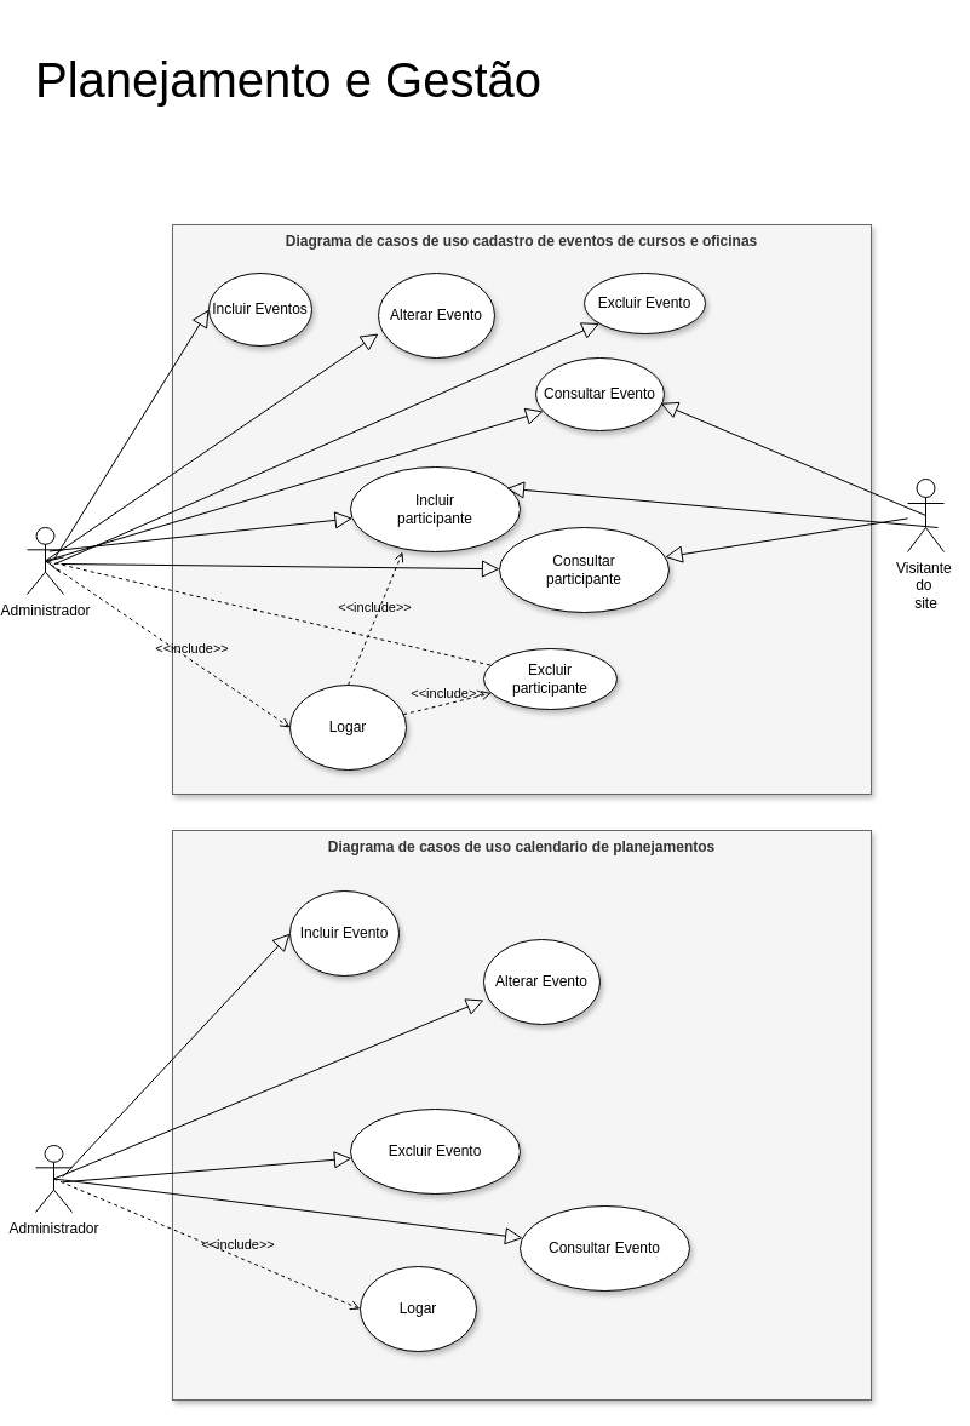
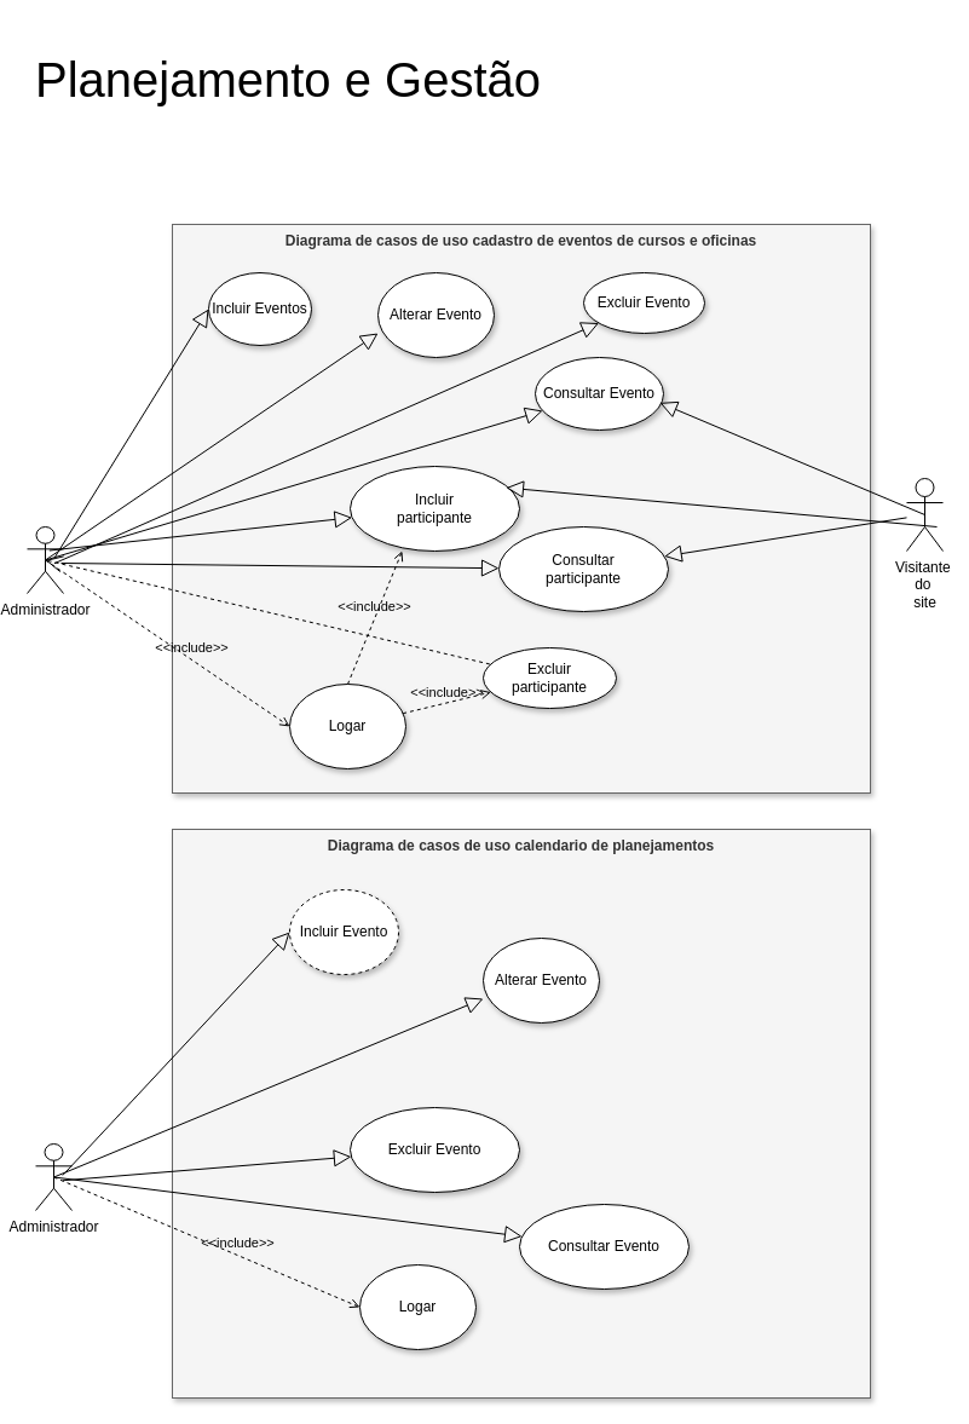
  <mxCell id="0" />
  <mxCell id="1" parent="0" />
  <mxCell id="2" value="Planejamento e Gestão" style="text;html=1;strokeColor=none;fillColor=none;align=left;verticalAlign=middle;whiteSpace=wrap;rounded=0;fontSize=40;" parent="1" vertex="1"><mxGeometry x="25" y="20" width="430" height="90" as="geometry" /></mxCell>
  <mxCell id="3" value="Diagrama de casos de uso calendario de planejamentos" style="shape=rect;html=1;verticalAlign=top;fontStyle=1;whiteSpace=wrap;align=center;fillColor=#f5f5f5;fontColor=#333333;strokeColor=#666666;shadow=1;" parent="1" vertex="1"><mxGeometry x="140" y="685" width="577" height="470" as="geometry" /></mxCell>
- <mxCell id="4" value="Incluir Evento" style="ellipse;whiteSpace=wrap;html=1;shadow=1;" parent="1" vertex="1"><mxGeometry x="237" y="735" width="90" height="70" as="geometry" /></mxCell>
+ <mxCell id="4" value="Incluir Evento" style="ellipse;whiteSpace=wrap;html=1;shadow=1;dashed=1;" parent="1" vertex="1"><mxGeometry x="237" y="735" width="90" height="70" as="geometry" /></mxCell>
  <mxCell id="5" value="Administrador" style="shape=umlActor;html=1;verticalLabelPosition=bottom;verticalAlign=top;align=center;" parent="1" vertex="1"><mxGeometry x="27" y="945" width="30" height="55" as="geometry" /></mxCell>
  <mxCell id="6" value="" style="edgeStyle=none;html=1;endArrow=block;endFill=0;endSize=12;verticalAlign=bottom;rounded=0;entryX=0;entryY=0.5;entryDx=0;entryDy=0;exitX=0.744;exitY=0.472;exitDx=0;exitDy=0;exitPerimeter=0;" parent="1" source="5" target="4" edge="1"><mxGeometry width="160" relative="1" as="geometry"><mxPoint x="107" y="850" as="sourcePoint" /><mxPoint x="267" y="850" as="targetPoint" /></mxGeometry></mxCell>
  <mxCell id="7" value="Alterar Evento" style="ellipse;whiteSpace=wrap;html=1;shadow=1;" parent="1" vertex="1"><mxGeometry x="397" y="775" width="96" height="70" as="geometry" /></mxCell>
  <mxCell id="8" value="Excluir Evento" style="ellipse;whiteSpace=wrap;html=1;shadow=1;" parent="1" vertex="1"><mxGeometry x="287" y="915" width="140" height="70" as="geometry" /></mxCell>
  <mxCell id="9" value="" style="edgeStyle=none;html=1;endArrow=block;endFill=0;endSize=12;verticalAlign=bottom;rounded=0;entryX=0;entryY=0.714;entryDx=0;entryDy=0;entryPerimeter=0;exitX=0.5;exitY=0.5;exitDx=0;exitDy=0;exitPerimeter=0;" parent="1" source="5" target="7" edge="1"><mxGeometry width="160" relative="1" as="geometry"><mxPoint x="117" y="929.5" as="sourcePoint" /><mxPoint x="277" y="929.5" as="targetPoint" /></mxGeometry></mxCell>
  <mxCell id="10" value="" style="edgeStyle=none;html=1;endArrow=block;endFill=0;endSize=12;verticalAlign=bottom;rounded=0;exitX=0.744;exitY=0.55;exitDx=0;exitDy=0;exitPerimeter=0;" parent="1" source="5" target="8" edge="1"><mxGeometry width="160" relative="1" as="geometry"><mxPoint x="127" y="999.5" as="sourcePoint" /><mxPoint x="347" y="960" as="targetPoint" /></mxGeometry></mxCell>
  <mxCell id="11" value="Consultar Evento" style="ellipse;whiteSpace=wrap;html=1;shadow=1;" parent="1" vertex="1"><mxGeometry x="427" y="995" width="140" height="70" as="geometry" /></mxCell>
  <mxCell id="12" value="" style="edgeStyle=none;html=1;endArrow=block;endFill=0;endSize=12;verticalAlign=bottom;rounded=0;exitX=0.5;exitY=0.5;exitDx=0;exitDy=0;exitPerimeter=0;" parent="1" source="5" target="11" edge="1"><mxGeometry width="160" relative="1" as="geometry"><mxPoint x="67" y="940" as="sourcePoint" /><mxPoint x="387" y="955" as="targetPoint" /></mxGeometry></mxCell>
  <mxCell id="13" value="Logar" style="ellipse;whiteSpace=wrap;html=1;shadow=1;" parent="1" vertex="1"><mxGeometry x="295" y="1045" width="96" height="70" as="geometry" /></mxCell>
  <mxCell id="14" value="&amp;lt;&amp;lt;include&amp;gt;&amp;gt;" style="edgeStyle=none;html=1;endArrow=open;verticalAlign=bottom;dashed=1;labelBackgroundColor=none;rounded=0;exitX=0.5;exitY=0.5;exitDx=0;exitDy=0;exitPerimeter=0;entryX=0;entryY=0.5;entryDx=0;entryDy=0;" parent="1" source="5" target="13" edge="1"><mxGeometry x="0.191" y="2" width="160" relative="1" as="geometry"><mxPoint x="117" y="1090" as="sourcePoint" /><mxPoint x="277" y="1090" as="targetPoint" /><mxPoint y="1" as="offset" /></mxGeometry></mxCell>
  <mxCell id="15" value="Diagrama de casos de uso cadastro de eventos de cursos e oficinas" style="shape=rect;html=1;verticalAlign=top;fontStyle=1;whiteSpace=wrap;align=center;fillColor=#f5f5f5;fontColor=#333333;strokeColor=#666666;shadow=1;" parent="1" vertex="1"><mxGeometry x="140" y="185" width="577" height="470" as="geometry" /></mxCell>
  <mxCell id="16" value="Incluir Eventos" style="ellipse;whiteSpace=wrap;html=1;shadow=1;" parent="1" vertex="1"><mxGeometry x="170" y="225" width="85" height="60" as="geometry" /></mxCell>
  <mxCell id="17" value="Administrador" style="shape=umlActor;html=1;verticalLabelPosition=bottom;verticalAlign=top;align=center;" parent="1" vertex="1"><mxGeometry x="20" y="435" width="30" height="55" as="geometry" /></mxCell>
  <mxCell id="18" value="" style="edgeStyle=none;html=1;endArrow=block;endFill=0;endSize=12;verticalAlign=bottom;rounded=0;entryX=0;entryY=0.5;entryDx=0;entryDy=0;exitX=0.744;exitY=0.472;exitDx=0;exitDy=0;exitPerimeter=0;" parent="1" source="17" target="16" edge="1"><mxGeometry width="160" relative="1" as="geometry"><mxPoint x="107" y="350" as="sourcePoint" /><mxPoint x="267" y="350" as="targetPoint" /></mxGeometry></mxCell>
  <mxCell id="19" value="Excluir Evento" style="ellipse;whiteSpace=wrap;html=1;shadow=1;" parent="1" vertex="1"><mxGeometry x="480" y="225" width="100" height="50" as="geometry" /></mxCell>
  <mxCell id="20" value="" style="edgeStyle=none;html=1;endArrow=block;endFill=0;endSize=12;verticalAlign=bottom;rounded=0;entryX=0;entryY=0.714;entryDx=0;entryDy=0;entryPerimeter=0;exitX=0.5;exitY=0.5;exitDx=0;exitDy=0;exitPerimeter=0;" parent="1" source="17" target="28" edge="1"><mxGeometry width="160" relative="1" as="geometry"><mxPoint x="117" y="429.5" as="sourcePoint" /><mxPoint x="277" y="429.5" as="targetPoint" /></mxGeometry></mxCell>
  <mxCell id="21" value="" style="edgeStyle=none;html=1;endArrow=block;endFill=0;endSize=12;verticalAlign=bottom;rounded=0;exitX=0.744;exitY=0.55;exitDx=0;exitDy=0;exitPerimeter=0;" parent="1" source="17" target="19" edge="1"><mxGeometry width="160" relative="1" as="geometry"><mxPoint x="127" y="499.5" as="sourcePoint" /><mxPoint x="347" y="460" as="targetPoint" /></mxGeometry></mxCell>
  <mxCell id="22" value="Consultar Evento" style="ellipse;whiteSpace=wrap;html=1;shadow=1;" parent="1" vertex="1"><mxGeometry x="440" y="295" width="106" height="60" as="geometry" /></mxCell>
  <mxCell id="23" value="" style="edgeStyle=none;html=1;endArrow=block;endFill=0;endSize=12;verticalAlign=bottom;rounded=0;exitX=0.5;exitY=0.5;exitDx=0;exitDy=0;exitPerimeter=0;" parent="1" source="17" target="22" edge="1"><mxGeometry width="160" relative="1" as="geometry"><mxPoint x="67" y="440" as="sourcePoint" /><mxPoint x="387" y="455" as="targetPoint" /></mxGeometry></mxCell>
  <mxCell id="24" value="Logar" style="ellipse;whiteSpace=wrap;html=1;shadow=1;" parent="1" vertex="1"><mxGeometry x="237" y="565" width="96" height="70" as="geometry" /></mxCell>
  <mxCell id="25" value="&amp;lt;&amp;lt;include&amp;gt;&amp;gt;" style="edgeStyle=none;html=1;endArrow=open;verticalAlign=bottom;dashed=1;labelBackgroundColor=none;rounded=0;exitX=0.5;exitY=0.5;exitDx=0;exitDy=0;exitPerimeter=0;entryX=0;entryY=0.5;entryDx=0;entryDy=0;" parent="1" source="17" target="24" edge="1"><mxGeometry x="0.191" y="1" width="160" relative="1" as="geometry"><mxPoint x="117" y="590" as="sourcePoint" /><mxPoint x="277" y="590" as="targetPoint" /><mxPoint as="offset" /></mxGeometry></mxCell>
  <mxCell id="26" value="Visitante&amp;nbsp;&lt;br&gt;do&amp;nbsp;&lt;br&gt;site" style="shape=umlActor;verticalLabelPosition=bottom;verticalAlign=top;html=1;outlineConnect=0;" parent="1" vertex="1"><mxGeometry x="747" y="395" width="30" height="60" as="geometry" /></mxCell>
  <mxCell id="27" value="" style="edgeStyle=none;html=1;endArrow=block;endFill=0;endSize=12;verticalAlign=bottom;rounded=0;entryX=0.971;entryY=0.623;entryDx=0;entryDy=0;entryPerimeter=0;exitX=0.5;exitY=0.5;exitDx=0;exitDy=0;exitPerimeter=0;" parent="1" source="26" target="22" edge="1"><mxGeometry width="160" relative="1" as="geometry"><mxPoint x="470" y="265" as="sourcePoint" /><mxPoint x="630" y="265" as="targetPoint" /></mxGeometry></mxCell>
  <mxCell id="28" value="Alterar Evento" style="ellipse;whiteSpace=wrap;html=1;shadow=1;" parent="1" vertex="1"><mxGeometry x="310" y="225" width="96" height="70" as="geometry" /></mxCell>
  <mxCell id="29" value="Incluir &lt;br&gt;participante" style="ellipse;whiteSpace=wrap;html=1;shadow=1;" parent="1" vertex="1"><mxGeometry x="287" y="385" width="140" height="70" as="geometry" /></mxCell>
  <mxCell id="30" value="Consultar&lt;br&gt;participante" style="ellipse;whiteSpace=wrap;html=1;shadow=1;" parent="1" vertex="1"><mxGeometry x="410" y="435" width="140" height="70" as="geometry" /></mxCell>
  <mxCell id="31" value="Excluir&lt;br&gt;participante" style="ellipse;whiteSpace=wrap;html=1;shadow=1;" parent="1" vertex="1"><mxGeometry x="397" y="535" width="110" height="50" as="geometry" /></mxCell>
  <mxCell id="32" value="" style="edgeStyle=none;html=1;endArrow=block;endFill=0;endSize=12;verticalAlign=bottom;rounded=0;entryX=0.921;entryY=0.252;entryDx=0;entryDy=0;entryPerimeter=0;exitX=0.5;exitY=0.5;exitDx=0;exitDy=0;exitPerimeter=0;" parent="1" target="29" edge="1"><mxGeometry width="160" relative="1" as="geometry"><mxPoint x="772" y="435" as="sourcePoint" /><mxPoint x="553" y="372" as="targetPoint" /></mxGeometry></mxCell>
  <mxCell id="33" value="" style="edgeStyle=none;html=1;endArrow=block;endFill=0;endSize=12;verticalAlign=bottom;rounded=0;" parent="1" source="26" target="30" edge="1"><mxGeometry width="160" relative="1" as="geometry"><mxPoint x="782" y="445" as="sourcePoint" /><mxPoint x="426" y="433" as="targetPoint" /></mxGeometry></mxCell>
  <mxCell id="34" value="" style="edgeStyle=none;html=1;endArrow=none;endFill=0;endSize=12;verticalAlign=bottom;rounded=1;exitX=0.5;exitY=0.5;exitDx=0;exitDy=0;exitPerimeter=0;labelBackgroundColor=none;startArrow=open;startSize=12;dashed=1;" parent="1" source="17" target="31" edge="1"><mxGeometry width="160" relative="1" as="geometry"><mxPoint x="50" y="465" as="sourcePoint" /><mxPoint x="455" y="377" as="targetPoint" /></mxGeometry></mxCell>
  <mxCell id="35" value="" style="edgeStyle=none;html=1;endArrow=block;endFill=0;endSize=12;verticalAlign=bottom;rounded=0;exitX=0.611;exitY=0.355;exitDx=0;exitDy=0;exitPerimeter=0;" parent="1" source="17" target="29" edge="1"><mxGeometry width="160" relative="1" as="geometry"><mxPoint x="30" y="445" as="sourcePoint" /><mxPoint x="377" y="538" as="targetPoint" /></mxGeometry></mxCell>
  <mxCell id="36" value="" style="edgeStyle=none;html=1;endArrow=block;endFill=0;endSize=12;verticalAlign=bottom;rounded=0;exitX=0.611;exitY=0.355;exitDx=0;exitDy=0;exitPerimeter=0;" parent="1" target="30" edge="1"><mxGeometry width="160" relative="1" as="geometry"><mxPoint x="48" y="465" as="sourcePoint" /><mxPoint x="301" y="421" as="targetPoint" /></mxGeometry></mxCell>
  <mxCell id="37" value="&amp;lt;&amp;lt;include&amp;gt;&amp;gt;" style="edgeStyle=none;html=1;endArrow=open;verticalAlign=bottom;dashed=1;labelBackgroundColor=none;rounded=0;" parent="1" source="24" target="31" edge="1"><mxGeometry width="160" relative="1" as="geometry"><mxPoint x="190" y="535" as="sourcePoint" /><mxPoint x="350" y="535" as="targetPoint" /></mxGeometry></mxCell>
  <mxCell id="38" value="&amp;lt;&amp;lt;include&amp;gt;&amp;gt;" style="edgeStyle=none;html=1;endArrow=open;verticalAlign=bottom;dashed=1;labelBackgroundColor=none;rounded=0;exitX=0.5;exitY=0;exitDx=0;exitDy=0;entryX=0.307;entryY=1;entryDx=0;entryDy=0;entryPerimeter=0;" parent="1" source="24" target="29" edge="1"><mxGeometry width="160" relative="1" as="geometry"><mxPoint x="246" y="535" as="sourcePoint" /><mxPoint x="330" y="505" as="targetPoint" /></mxGeometry></mxCell>
